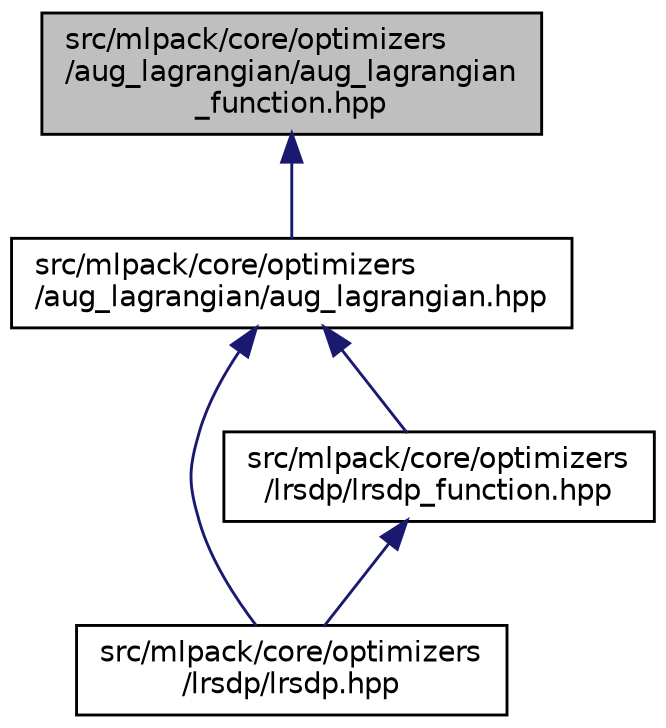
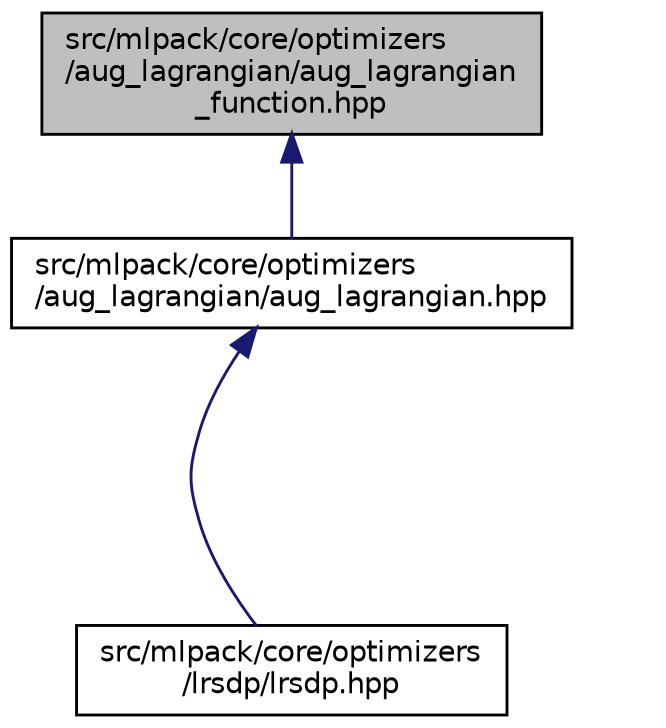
  digraph {
    node [color=black fillcolor=white fontname=Helvetica fontsize=10 shape=record style=filled]
    edge [color=midnightblue dir=back fontname=Helvetica fontsize=10 labelfontname=Helvetica labelfontsize=10 style=solid]
    n1 [fillcolor=grey75 fontcolor=black height=0.2 label="src/mlpack/core/optimizers\l/aug_lagrangian/aug_lagrangian\l_function.hpp" width=0.4]
    n2 [height=0.2 label="src/mlpack/core/optimizers\l/aug_lagrangian/aug_lagrangian.hpp" width=0.4]
    n3 [height=0.2 label="src/mlpack/core/optimizers\l/lrsdp/lrsdp.hpp" width=0.4]
-   n4 [height=0.2 label="src/mlpack/core/optimizers\l/lrsdp/lrsdp_function.hpp" width=0.4]
    n1 -> n2
    n2 -> n3
-   n2 -> n4
-   n4 -> n3
  }
